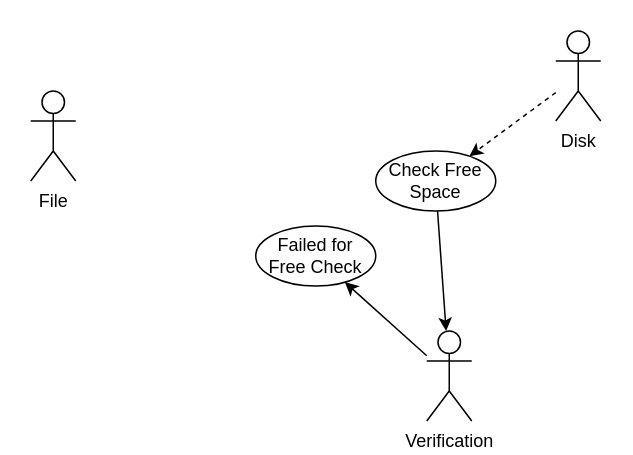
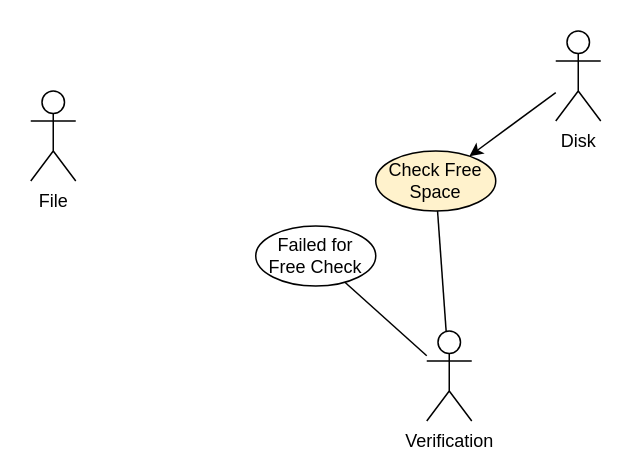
  <mxCell id="0" />
  <mxCell id="1" parent="0" />
- <mxCell id="2" style="rounded=0;orthogonalLoop=1;jettySize=auto;html=1;dashed=1;" edge="1" parent="1" source="3" target="8"><mxGeometry relative="1" as="geometry" /></mxCell>
+ <mxCell id="2" style="rounded=0;orthogonalLoop=1;jettySize=auto;html=1;" edge="1" parent="1" source="3" target="8"><mxGeometry relative="1" as="geometry" /></mxCell>
  <mxCell id="3" value="Disk" style="shape=umlActor;verticalLabelPosition=bottom;verticalAlign=top;html=1;" vertex="1" parent="1"><mxGeometry x="370" y="20" width="30" height="60" as="geometry" /></mxCell>
  <mxCell id="4" value="File" style="shape=umlActor;verticalLabelPosition=bottom;verticalAlign=top;html=1;" vertex="1" parent="1"><mxGeometry x="20" y="60" width="30" height="60" as="geometry" /></mxCell>
- <mxCell id="5" style="rounded=0;orthogonalLoop=1;jettySize=auto;html=1;" edge="1" parent="1" source="6" target="9"><mxGeometry relative="1" as="geometry" /></mxCell>
+ <mxCell id="5" style="rounded=0;orthogonalLoop=1;jettySize=auto;html=1;endArrow=none;" edge="1" parent="1" source="6" target="9"><mxGeometry relative="1" as="geometry" /></mxCell>
  <mxCell id="6" value="Verification" style="shape=umlActor;verticalLabelPosition=bottom;verticalAlign=top;html=1;" vertex="1" parent="1"><mxGeometry x="284" y="220" width="30" height="60" as="geometry" /></mxCell>
- <mxCell id="7" style="rounded=0;orthogonalLoop=1;jettySize=auto;html=1;" edge="1" parent="1" source="8" target="6"><mxGeometry relative="1" as="geometry" /></mxCell>
- <mxCell id="8" value="Check Free Space" style="ellipse;whiteSpace=wrap;html=1;" vertex="1" parent="1"><mxGeometry x="250" y="100" width="80" height="40" as="geometry" /></mxCell>
+ <mxCell id="7" style="rounded=0;orthogonalLoop=1;jettySize=auto;html=1;endArrow=none;" edge="1" parent="1" source="8" target="6"><mxGeometry relative="1" as="geometry" /></mxCell>
+ <mxCell id="8" value="Check Free Space" style="ellipse;whiteSpace=wrap;html=1;fillColor=#fff2cc;" vertex="1" parent="1"><mxGeometry x="250" y="100" width="80" height="40" as="geometry" /></mxCell>
  <mxCell id="9" value="Failed for Free Check" style="ellipse;whiteSpace=wrap;html=1;" vertex="1" parent="1"><mxGeometry x="170" y="150" width="80" height="40" as="geometry" /></mxCell>
